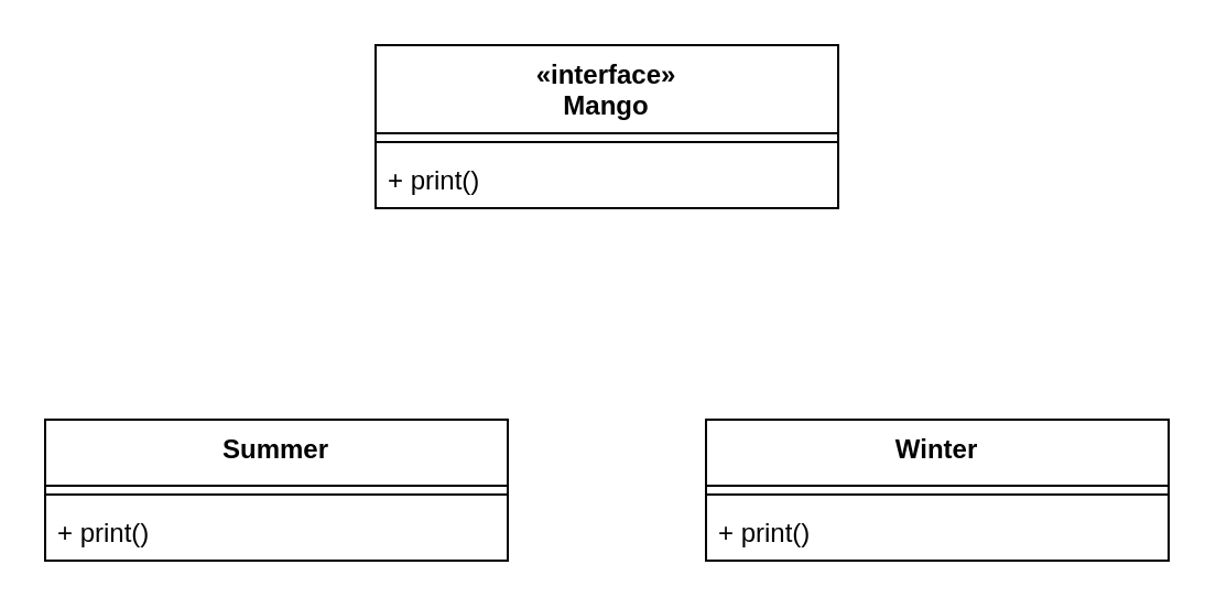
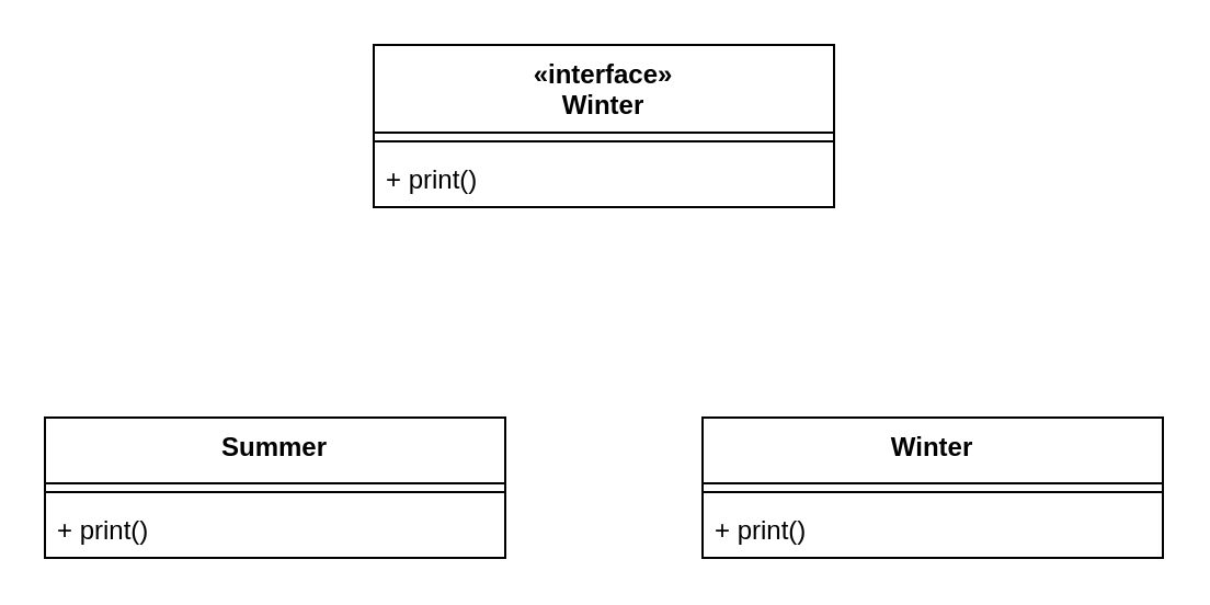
  <mxCell id="0" />
  <mxCell id="1" parent="0" />
  <mxCell id="2" style="edgeStyle=orthogonalEdgeStyle;rounded=0;orthogonalLoop=1;jettySize=auto;html=1;exitX=0.5;exitY=0;exitDx=0;exitDy=0;" parent="1" edge="1"><mxGeometry relative="1" as="geometry"><Array as="points"><mxPoint x="250" y="199" /><mxPoint x="410" y="199" /></Array><mxPoint x="250" y="230" as="sourcePoint" /></mxGeometry></mxCell>
- <mxCell id="3" value="«interface»&#10;Mango" style="swimlane;fontStyle=1;align=center;verticalAlign=top;childLayout=stackLayout;horizontal=1;startSize=40;horizontalStack=0;resizeParent=1;resizeParentMax=0;resizeLast=0;collapsible=1;marginBottom=0;" parent="1" vertex="1"><mxGeometry x="170" y="20" width="210" height="74" as="geometry" /></mxCell>
+ <mxCell id="3" value="«interface»&#10;Winter" style="swimlane;fontStyle=1;align=center;verticalAlign=top;childLayout=stackLayout;horizontal=1;startSize=40;horizontalStack=0;resizeParent=1;resizeParentMax=0;resizeLast=0;collapsible=1;marginBottom=0;" parent="1" vertex="1"><mxGeometry x="170" y="20" width="210" height="74" as="geometry" /></mxCell>
  <mxCell id="4" value="" style="line;strokeWidth=1;fillColor=none;align=left;verticalAlign=middle;spacingTop=-1;spacingLeft=3;spacingRight=3;rotatable=0;labelPosition=right;points=[];portConstraint=eastwest;" parent="3" vertex="1"><mxGeometry y="40" width="210" height="8" as="geometry" /></mxCell>
  <mxCell id="5" value="+ print()" style="text;strokeColor=none;fillColor=none;align=left;verticalAlign=top;spacingLeft=4;spacingRight=4;overflow=hidden;rotatable=0;points=[[0,0.5],[1,0.5]];portConstraint=eastwest;" parent="3" vertex="1"><mxGeometry y="48" width="210" height="26" as="geometry" /></mxCell>
  <mxCell id="6" value="Winter" style="swimlane;fontStyle=1;align=center;verticalAlign=top;childLayout=stackLayout;horizontal=1;startSize=30;horizontalStack=0;resizeParent=1;resizeParentMax=0;resizeLast=0;collapsible=1;marginBottom=0;" vertex="1" parent="1"><mxGeometry x="320" y="190" width="210" height="64" as="geometry" /></mxCell>
  <mxCell id="7" value="" style="line;strokeWidth=1;fillColor=none;align=left;verticalAlign=middle;spacingTop=-1;spacingLeft=3;spacingRight=3;rotatable=0;labelPosition=right;points=[];portConstraint=eastwest;" vertex="1" parent="6"><mxGeometry y="30" width="210" height="8" as="geometry" /></mxCell>
  <mxCell id="8" value="+ print()" style="text;strokeColor=none;fillColor=none;align=left;verticalAlign=top;spacingLeft=4;spacingRight=4;overflow=hidden;rotatable=0;points=[[0,0.5],[1,0.5]];portConstraint=eastwest;" vertex="1" parent="6"><mxGeometry y="38" width="210" height="26" as="geometry" /></mxCell>
  <mxCell id="9" value="Summer" style="swimlane;fontStyle=1;align=center;verticalAlign=top;childLayout=stackLayout;horizontal=1;startSize=30;horizontalStack=0;resizeParent=1;resizeParentMax=0;resizeLast=0;collapsible=1;marginBottom=0;" vertex="1" parent="1"><mxGeometry x="20" y="190" width="210" height="64" as="geometry" /></mxCell>
  <mxCell id="10" value="" style="line;strokeWidth=1;fillColor=none;align=left;verticalAlign=middle;spacingTop=-1;spacingLeft=3;spacingRight=3;rotatable=0;labelPosition=right;points=[];portConstraint=eastwest;" vertex="1" parent="9"><mxGeometry y="30" width="210" height="8" as="geometry" /></mxCell>
  <mxCell id="11" value="+ print()" style="text;strokeColor=none;fillColor=none;align=left;verticalAlign=top;spacingLeft=4;spacingRight=4;overflow=hidden;rotatable=0;points=[[0,0.5],[1,0.5]];portConstraint=eastwest;" vertex="1" parent="9"><mxGeometry y="38" width="210" height="26" as="geometry" /></mxCell>
